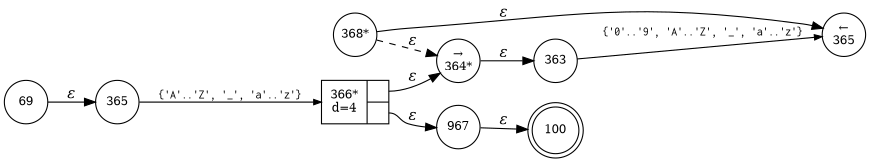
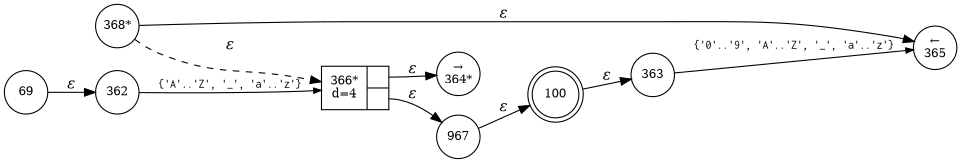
  digraph {
    rankdir=LR
    node [fixedsize=true fontsize=11 shape=circle peripheries=1]
    edge [fontname="Times-Italic"]
    n1 [label=100 shape=doublecircle width=.6 peripheries=""]
    n2 [label="368*" width=.55]
    n3 [fixedsize=false label="{366*\nd=4|{<p0>|<p1>}}" shape=record]
    n4 [label="&larr;\n365" width=.55]
    n5 [label="&rarr;\n364*" width=.55]
    n6 [label=967 width=.55]
    n7 [label=69 width=.55]
-   n8 [label=365 width=.55]
+   n8 [label=362 width=.55]
    n9 [label=363 width=.55]
-   n2 -> n5 [label="&epsilon;" style=dashed]
+   n2 -> n3 [label="&epsilon;" style=dashed]
    n2 -> n4 [label="&epsilon;"]
    n3 -> n5 [label="&epsilon;" tailport=p0]
    n3 -> n6 [label="&epsilon;" tailport=p1]
-   n5 -> n9 [label="&epsilon;"]
+   n1 -> n9 [label="&epsilon;"]
    n6 -> n1 [label="&epsilon;"]
    n7 -> n8 [label="&epsilon;"]
    n8 -> n3 [arrowhead=normal arrowsize=.7 fontname=Courier fontsize=11 label="{'A'..'Z', '_', 'a'..'z'}"]
    n9 -> n4 [arrowhead=normal arrowsize=.7 fontname=Courier fontsize=11 label="{'0'..'9', 'A'..'Z', '_', 'a'..'z'}"]
  }
